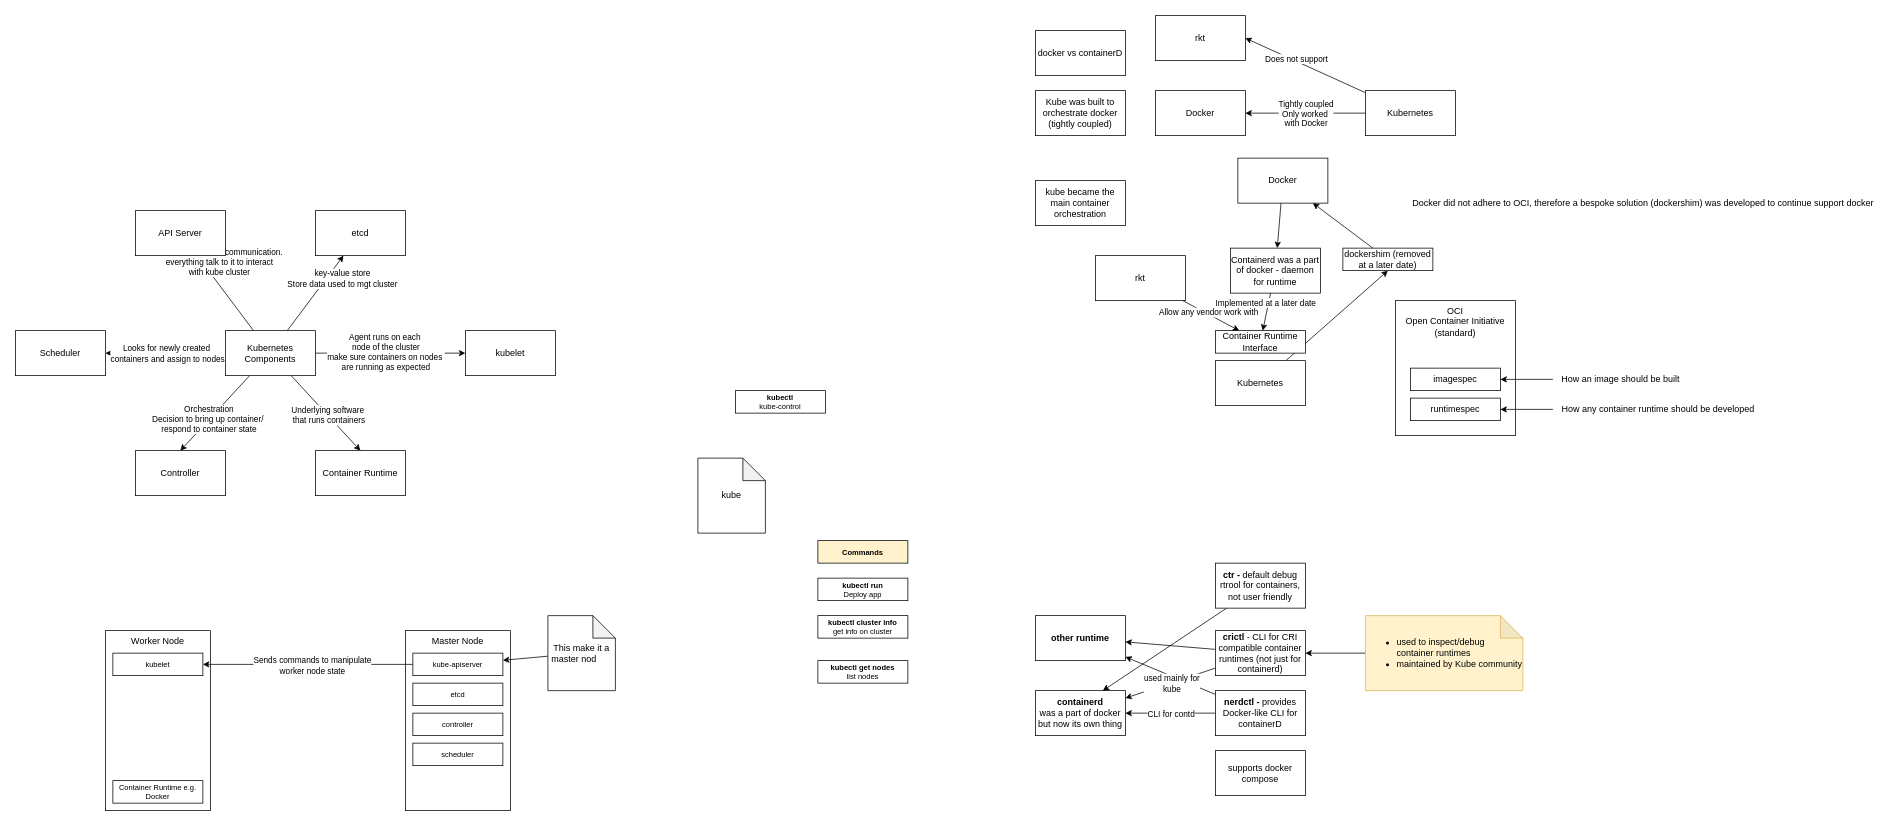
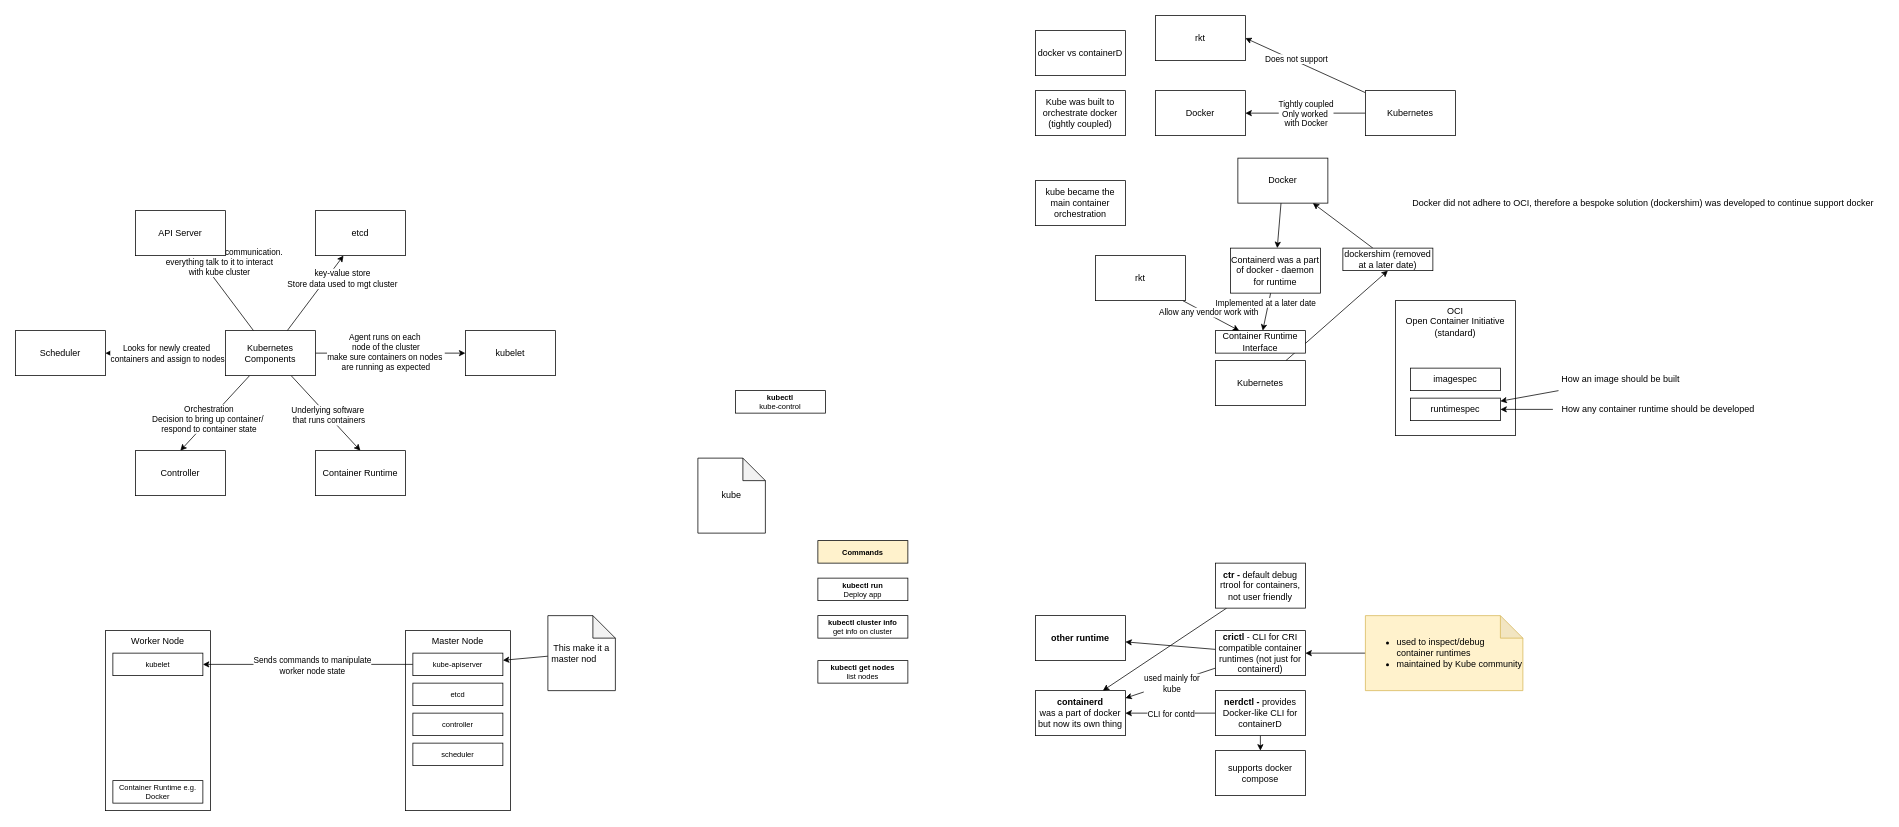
  <mxCell id="0" />
  <mxCell id="1" parent="0" />
  <mxCell id="2" style="edgeStyle=none;rounded=0;orthogonalLoop=1;jettySize=auto;html=1;" edge="1" parent="1" source="14" target="15"><mxGeometry relative="1" as="geometry" /></mxCell>
  <mxCell id="3" value="Frontend for Kube communication.&lt;div&gt;everything talk to it to interact&lt;/div&gt;&lt;div&gt;with kube cluster&lt;/div&gt;" style="edgeLabel;html=1;align=center;verticalAlign=middle;resizable=0;points=[];" vertex="1" connectable="0" parent="2"><mxGeometry x="0.22" y="-1" relative="1" as="geometry"><mxPoint x="-1" y="-30" as="offset" /></mxGeometry></mxCell>
  <mxCell id="4" style="edgeStyle=none;rounded=0;orthogonalLoop=1;jettySize=auto;html=1;" edge="1" parent="1" source="14" target="16"><mxGeometry relative="1" as="geometry" /></mxCell>
  <mxCell id="5" value="key-value store&lt;div&gt;Store data used to mgt cluster&lt;/div&gt;" style="edgeLabel;html=1;align=center;verticalAlign=middle;resizable=0;points=[];" vertex="1" connectable="0" parent="4"><mxGeometry x="-0.168" y="3" relative="1" as="geometry"><mxPoint x="44" y="-26" as="offset" /></mxGeometry></mxCell>
  <mxCell id="6" style="edgeStyle=none;rounded=0;orthogonalLoop=1;jettySize=auto;html=1;" edge="1" parent="1" source="14" target="17"><mxGeometry relative="1" as="geometry" /></mxCell>
  <mxCell id="7" value="Agent runs on each&amp;nbsp;&lt;div&gt;node of the cluster&lt;/div&gt;&lt;div&gt;make sure containers on nodes&amp;nbsp;&lt;/div&gt;&lt;div&gt;are running as expected&lt;/div&gt;" style="edgeLabel;html=1;align=center;verticalAlign=middle;resizable=0;points=[];" vertex="1" connectable="0" parent="6"><mxGeometry x="-0.075" y="2" relative="1" as="geometry"><mxPoint as="offset" /></mxGeometry></mxCell>
  <mxCell id="8" style="edgeStyle=none;rounded=0;orthogonalLoop=1;jettySize=auto;html=1;" edge="1" parent="1" source="14" target="20"><mxGeometry relative="1" as="geometry" /></mxCell>
  <mxCell id="9" value="Looks for newly created&amp;nbsp;&lt;div&gt;containers and assign to nodes&lt;/div&gt;" style="edgeLabel;html=1;align=center;verticalAlign=middle;resizable=0;points=[];" vertex="1" connectable="0" parent="8"><mxGeometry x="-0.023" relative="1" as="geometry"><mxPoint as="offset" /></mxGeometry></mxCell>
  <mxCell id="10" style="edgeStyle=none;rounded=0;orthogonalLoop=1;jettySize=auto;html=1;entryX=0.5;entryY=0;entryDx=0;entryDy=0;" edge="1" parent="1" source="14" target="19"><mxGeometry relative="1" as="geometry" /></mxCell>
  <mxCell id="11" value="Orchestration&lt;div&gt;Decision to bring up container/&amp;nbsp;&lt;/div&gt;&lt;div&gt;respond to container state&lt;/div&gt;" style="edgeLabel;html=1;align=center;verticalAlign=middle;resizable=0;points=[];" vertex="1" connectable="0" parent="10"><mxGeometry x="0.16" y="-1" relative="1" as="geometry"><mxPoint as="offset" /></mxGeometry></mxCell>
  <mxCell id="12" style="edgeStyle=none;rounded=0;orthogonalLoop=1;jettySize=auto;html=1;entryX=0.5;entryY=0;entryDx=0;entryDy=0;" edge="1" parent="1" source="14" target="18"><mxGeometry relative="1" as="geometry" /></mxCell>
  <mxCell id="13" value="Underlying software&amp;nbsp;&lt;div&gt;that runs containers&lt;/div&gt;" style="edgeLabel;html=1;align=center;verticalAlign=middle;resizable=0;points=[];" vertex="1" connectable="0" parent="12"><mxGeometry x="0.063" y="1" relative="1" as="geometry"><mxPoint as="offset" /></mxGeometry></mxCell>
  <mxCell id="14" value="Kubernetes&lt;div&gt;Components&lt;/div&gt;" style="rounded=0;whiteSpace=wrap;html=1;" vertex="1" parent="1"><mxGeometry x="300" y="440" width="120" height="60" as="geometry" /></mxCell>
  <mxCell id="15" value="API Server" style="rounded=0;whiteSpace=wrap;html=1;" vertex="1" parent="1"><mxGeometry x="180" y="280" width="120" height="60" as="geometry" /></mxCell>
  <mxCell id="16" value="etcd" style="rounded=0;whiteSpace=wrap;html=1;" vertex="1" parent="1"><mxGeometry x="420" y="280" width="120" height="60" as="geometry" /></mxCell>
  <mxCell id="17" value="kubelet" style="rounded=0;whiteSpace=wrap;html=1;" vertex="1" parent="1"><mxGeometry x="620" y="440" width="120" height="60" as="geometry" /></mxCell>
  <mxCell id="18" value="Container Runtime" style="rounded=0;whiteSpace=wrap;html=1;" vertex="1" parent="1"><mxGeometry x="420" y="600" width="120" height="60" as="geometry" /></mxCell>
  <mxCell id="19" value="Controller" style="rounded=0;whiteSpace=wrap;html=1;" vertex="1" parent="1"><mxGeometry x="180" y="600" width="120" height="60" as="geometry" /></mxCell>
  <mxCell id="20" value="Scheduler" style="rounded=0;whiteSpace=wrap;html=1;" vertex="1" parent="1"><mxGeometry x="20" y="440" width="120" height="60" as="geometry" /></mxCell>
  <mxCell id="21" value="Worker Node" style="rounded=0;whiteSpace=wrap;html=1;verticalAlign=top;" vertex="1" parent="1"><mxGeometry x="140" y="840" width="140" height="240" as="geometry" /></mxCell>
  <mxCell id="22" value="Container Runtime e.g. Docker" style="rounded=0;whiteSpace=wrap;html=1;fontSize=10;" vertex="1" parent="1"><mxGeometry x="150" y="1040" width="120" height="30" as="geometry" /></mxCell>
  <mxCell id="23" value="Master Node" style="rounded=0;whiteSpace=wrap;html=1;verticalAlign=top;" vertex="1" parent="1"><mxGeometry x="540" y="840" width="140" height="240" as="geometry" /></mxCell>
  <mxCell id="24" value="" style="edgeStyle=none;rounded=0;orthogonalLoop=1;jettySize=auto;html=1;" edge="1" parent="1" source="26" target="29"><mxGeometry relative="1" as="geometry" /></mxCell>
  <mxCell id="25" value="Sends commands to manipulate&lt;div&gt;worker node state&lt;/div&gt;" style="edgeLabel;html=1;align=center;verticalAlign=middle;resizable=0;points=[];" vertex="1" connectable="0" parent="24"><mxGeometry x="-0.035" y="1" relative="1" as="geometry"><mxPoint as="offset" /></mxGeometry></mxCell>
  <mxCell id="26" value="kube-apiserver" style="rounded=0;whiteSpace=wrap;html=1;fontSize=10;" vertex="1" parent="1"><mxGeometry x="550" y="870" width="120" height="30" as="geometry" /></mxCell>
  <mxCell id="27" value="" style="edgeStyle=none;rounded=0;orthogonalLoop=1;jettySize=auto;html=1;" edge="1" parent="1" source="28" target="26"><mxGeometry relative="1" as="geometry" /></mxCell>
  <mxCell id="28" value="This make it a master nod&lt;span style=&quot;white-space: pre;&quot;&gt;&#09;&lt;/span&gt;" style="shape=note;whiteSpace=wrap;html=1;backgroundOutline=1;darkOpacity=0.05;" vertex="1" parent="1"><mxGeometry x="730" y="820" width="90" height="100" as="geometry" /></mxCell>
  <mxCell id="29" value="kubelet" style="rounded=0;whiteSpace=wrap;html=1;fontSize=10;" vertex="1" parent="1"><mxGeometry x="150" y="870" width="120" height="30" as="geometry" /></mxCell>
  <mxCell id="30" value="etcd" style="rounded=0;whiteSpace=wrap;html=1;fontSize=10;" vertex="1" parent="1"><mxGeometry x="550" y="910" width="120" height="30" as="geometry" /></mxCell>
  <mxCell id="31" value="controller" style="rounded=0;whiteSpace=wrap;html=1;fontSize=10;" vertex="1" parent="1"><mxGeometry x="550" y="950" width="120" height="30" as="geometry" /></mxCell>
  <mxCell id="32" value="scheduler" style="rounded=0;whiteSpace=wrap;html=1;fontSize=10;" vertex="1" parent="1"><mxGeometry x="550" y="990" width="120" height="30" as="geometry" /></mxCell>
  <mxCell id="33" value="&lt;b&gt;kubectl&lt;/b&gt;&lt;div&gt;kube-control&lt;/div&gt;" style="rounded=0;whiteSpace=wrap;html=1;fontSize=10;" vertex="1" parent="1"><mxGeometry x="980" y="520" width="120" height="30" as="geometry" /></mxCell>
  <mxCell id="34" value="kube" style="shape=note;whiteSpace=wrap;html=1;backgroundOutline=1;darkOpacity=0.05;" vertex="1" parent="1"><mxGeometry x="930" y="610" width="90" height="100" as="geometry" /></mxCell>
  <mxCell id="35" value="&lt;b&gt;kubectl run&lt;/b&gt;&lt;div&gt;Deploy app&lt;/div&gt;" style="rounded=0;whiteSpace=wrap;html=1;fontSize=10;" vertex="1" parent="1"><mxGeometry x="1090" y="770" width="120" height="30" as="geometry" /></mxCell>
  <mxCell id="36" value="&lt;b&gt;kubectl cluster info&lt;/b&gt;&lt;div&gt;get info on cluster&lt;/div&gt;" style="rounded=0;whiteSpace=wrap;html=1;fontSize=10;" vertex="1" parent="1"><mxGeometry x="1090" y="820" width="120" height="30" as="geometry" /></mxCell>
  <mxCell id="37" value="&lt;b&gt;kubectl get nodes&lt;/b&gt;&lt;div&gt;list nodes&lt;/div&gt;" style="rounded=0;whiteSpace=wrap;html=1;fontSize=10;" vertex="1" parent="1"><mxGeometry x="1090" y="880" width="120" height="30" as="geometry" /></mxCell>
  <mxCell id="38" value="&lt;b&gt;Commands&lt;/b&gt;" style="rounded=0;whiteSpace=wrap;html=1;fontSize=10;fillColor=#fff2cc;" vertex="1" parent="1"><mxGeometry x="1090" y="720" width="120" height="30" as="geometry" /></mxCell>
  <mxCell id="39" value="docker vs containerD" style="rounded=0;whiteSpace=wrap;html=1;" vertex="1" parent="1"><mxGeometry x="1380" y="40" width="120" height="60" as="geometry" /></mxCell>
  <mxCell id="40" value="Kube was built to orchestrate docker (tightly coupled)" style="rounded=0;whiteSpace=wrap;html=1;" vertex="1" parent="1"><mxGeometry x="1380" y="120" width="120" height="60" as="geometry" /></mxCell>
  <mxCell id="41" value="kube became the main container orchestration" style="rounded=0;whiteSpace=wrap;html=1;" vertex="1" parent="1"><mxGeometry x="1380" y="240" width="120" height="60" as="geometry" /></mxCell>
  <mxCell id="42" value="Docker" style="rounded=0;whiteSpace=wrap;html=1;" vertex="1" parent="1"><mxGeometry x="1540" y="120" width="120" height="60" as="geometry" /></mxCell>
  <mxCell id="43" style="edgeStyle=none;rounded=0;orthogonalLoop=1;jettySize=auto;html=1;" edge="1" parent="1" source="47" target="42"><mxGeometry relative="1" as="geometry" /></mxCell>
  <mxCell id="44" value="Tightly coupled&lt;div&gt;Only worked&amp;nbsp;&lt;/div&gt;&lt;div&gt;with Docker&lt;/div&gt;" style="edgeLabel;html=1;align=center;verticalAlign=middle;resizable=0;points=[];" vertex="1" connectable="0" parent="43"><mxGeometry x="0.175" y="3" relative="1" as="geometry"><mxPoint x="14" y="-3" as="offset" /></mxGeometry></mxCell>
  <mxCell id="45" style="edgeStyle=none;rounded=0;orthogonalLoop=1;jettySize=auto;html=1;entryX=1;entryY=0.5;entryDx=0;entryDy=0;" edge="1" parent="1" source="47" target="48"><mxGeometry relative="1" as="geometry" /></mxCell>
  <mxCell id="46" value="Does not support" style="edgeLabel;html=1;align=center;verticalAlign=middle;resizable=0;points=[];" vertex="1" connectable="0" parent="45"><mxGeometry x="0.176" y="-3" relative="1" as="geometry"><mxPoint as="offset" /></mxGeometry></mxCell>
  <mxCell id="47" value="Kubernetes" style="rounded=0;whiteSpace=wrap;html=1;" vertex="1" parent="1"><mxGeometry x="1820" y="120" width="120" height="60" as="geometry" /></mxCell>
  <mxCell id="48" value="rkt" style="rounded=0;whiteSpace=wrap;html=1;" vertex="1" parent="1"><mxGeometry x="1540" y="20" width="120" height="60" as="geometry" /></mxCell>
  <mxCell id="49" style="edgeStyle=none;rounded=0;orthogonalLoop=1;jettySize=auto;html=1;entryX=0.5;entryY=1;entryDx=0;entryDy=0;" edge="1" parent="1" source="50" target="65"><mxGeometry relative="1" as="geometry" /></mxCell>
  <mxCell id="50" value="Kubernetes" style="rounded=0;whiteSpace=wrap;html=1;" vertex="1" parent="1"><mxGeometry x="1620" y="480" width="120" height="60" as="geometry" /></mxCell>
  <mxCell id="51" value="Container Runtime Interface" style="rounded=0;whiteSpace=wrap;html=1;" vertex="1" parent="1"><mxGeometry x="1620" y="440" width="120" height="30" as="geometry" /></mxCell>
  <mxCell id="52" style="edgeStyle=none;rounded=0;orthogonalLoop=1;jettySize=auto;html=1;" edge="1" parent="1" source="53" target="69"><mxGeometry relative="1" as="geometry" /></mxCell>
  <mxCell id="53" value="Docker" style="rounded=0;whiteSpace=wrap;html=1;" vertex="1" parent="1"><mxGeometry x="1650" y="210" width="120" height="60" as="geometry" /></mxCell>
  <mxCell id="54" style="edgeStyle=none;rounded=0;orthogonalLoop=1;jettySize=auto;html=1;" edge="1" parent="1" source="56" target="51"><mxGeometry relative="1" as="geometry" /></mxCell>
  <mxCell id="55" value="Allow any vendor work with" style="edgeLabel;html=1;align=center;verticalAlign=middle;resizable=0;points=[];" vertex="1" connectable="0" parent="54"><mxGeometry x="-0.121" y="2" relative="1" as="geometry"><mxPoint as="offset" /></mxGeometry></mxCell>
  <mxCell id="56" value="rkt" style="rounded=0;whiteSpace=wrap;html=1;" vertex="1" parent="1"><mxGeometry x="1460" y="340" width="120" height="60" as="geometry" /></mxCell>
  <mxCell id="57" value="OCI&lt;div&gt;Open Container Initiative (standard)&lt;/div&gt;" style="rounded=0;whiteSpace=wrap;html=1;verticalAlign=top;" vertex="1" parent="1"><mxGeometry x="1860" y="400" width="160" height="180" as="geometry" /></mxCell>
  <mxCell id="58" value="imagespec" style="rounded=0;whiteSpace=wrap;html=1;" vertex="1" parent="1"><mxGeometry x="1880" y="490" width="120" height="30" as="geometry" /></mxCell>
  <mxCell id="59" value="runtimespec" style="rounded=0;whiteSpace=wrap;html=1;" vertex="1" parent="1"><mxGeometry x="1880" y="530" width="120" height="30" as="geometry" /></mxCell>
- <mxCell id="60" value="" style="edgeStyle=none;rounded=0;orthogonalLoop=1;jettySize=auto;html=1;entryX=1;entryY=0.5;entryDx=0;entryDy=0;" edge="1" parent="1" source="61" target="58"><mxGeometry relative="1" as="geometry" /></mxCell>
+ <mxCell id="60" value="" style="edgeStyle=none;rounded=0;orthogonalLoop=1;jettySize=auto;html=1;" edge="1" parent="1" source="61" target="59"><mxGeometry relative="1" as="geometry" /></mxCell>
  <mxCell id="61" value="How an image should be built" style="text;html=1;align=center;verticalAlign=middle;resizable=0;points=[];autosize=1;strokeColor=none;fillColor=none;" vertex="1" parent="1"><mxGeometry x="2070" y="490" width="180" height="30" as="geometry" /></mxCell>
  <mxCell id="62" value="" style="edgeStyle=none;rounded=0;orthogonalLoop=1;jettySize=auto;html=1;" edge="1" parent="1" source="63" target="59"><mxGeometry relative="1" as="geometry" /></mxCell>
  <mxCell id="63" value="How any container runtime should be developed" style="text;html=1;align=center;verticalAlign=middle;resizable=0;points=[];autosize=1;strokeColor=none;fillColor=none;" vertex="1" parent="1"><mxGeometry x="2070" y="530" width="280" height="30" as="geometry" /></mxCell>
  <mxCell id="64" style="edgeStyle=none;rounded=0;orthogonalLoop=1;jettySize=auto;html=1;" edge="1" parent="1" source="65" target="53"><mxGeometry relative="1" as="geometry" /></mxCell>
  <mxCell id="65" value="dockershim (removed at a later date)" style="rounded=0;whiteSpace=wrap;html=1;" vertex="1" parent="1"><mxGeometry x="1790" y="330" width="120" height="30" as="geometry" /></mxCell>
  <mxCell id="66" value="Docker did not adhere to OCI, therefore a bespoke solution (dockershim) was developed to continue support docker" style="text;html=1;align=center;verticalAlign=middle;resizable=0;points=[];autosize=1;strokeColor=none;fillColor=none;" vertex="1" parent="1"><mxGeometry x="1870" y="255" width="640" height="30" as="geometry" /></mxCell>
  <mxCell id="67" style="edgeStyle=none;rounded=0;orthogonalLoop=1;jettySize=auto;html=1;" edge="1" parent="1" source="69" target="51"><mxGeometry relative="1" as="geometry" /></mxCell>
  <mxCell id="68" value="Implemented at a later date" style="edgeLabel;html=1;align=center;verticalAlign=middle;resizable=0;points=[];" vertex="1" connectable="0" parent="67"><mxGeometry x="-0.459" y="-4" relative="1" as="geometry"><mxPoint as="offset" /></mxGeometry></mxCell>
  <mxCell id="69" value="Containerd was a part of docker - daemon for runtime" style="rounded=0;whiteSpace=wrap;html=1;" vertex="1" parent="1"><mxGeometry x="1640" y="330" width="120" height="60" as="geometry" /></mxCell>
  <mxCell id="70" value="&lt;b&gt;containerd&lt;/b&gt;&lt;div&gt;was a part of docker but now its own thing&lt;/div&gt;" style="rounded=0;whiteSpace=wrap;html=1;" vertex="1" parent="1"><mxGeometry x="1380" y="920" width="120" height="60" as="geometry" /></mxCell>
- <mxCell id="71" value="" style="edgeStyle=none;rounded=0;orthogonalLoop=1;jettySize=auto;html=1;" edge="1" parent="1" source="74" target="84"><mxGeometry relative="1" as="geometry" /></mxCell>
+ <mxCell id="71" value="" style="edgeStyle=none;rounded=0;orthogonalLoop=1;jettySize=auto;html=1;" edge="1" parent="1" source="74" target="75"><mxGeometry relative="1" as="geometry" /></mxCell>
  <mxCell id="72" style="edgeStyle=none;rounded=0;orthogonalLoop=1;jettySize=auto;html=1;" edge="1" parent="1" source="74" target="70"><mxGeometry relative="1" as="geometry" /></mxCell>
  <mxCell id="73" value="CLI for contd" style="edgeLabel;html=1;align=center;verticalAlign=middle;resizable=0;points=[];" vertex="1" connectable="0" parent="72"><mxGeometry x="0.153" y="2" relative="1" as="geometry"><mxPoint x="9" y="-2" as="offset" /></mxGeometry></mxCell>
  <mxCell id="74" value="&lt;b&gt;nerdctl - &lt;/b&gt;provides Docker-like CLI for containerD" style="rounded=0;whiteSpace=wrap;html=1;" vertex="1" parent="1"><mxGeometry x="1620" y="920" width="120" height="60" as="geometry" /></mxCell>
  <mxCell id="75" value="supports docker compose" style="rounded=0;whiteSpace=wrap;html=1;" vertex="1" parent="1"><mxGeometry x="1620" y="1000" width="120" height="60" as="geometry" /></mxCell>
  <mxCell id="76" style="edgeStyle=none;rounded=0;orthogonalLoop=1;jettySize=auto;html=1;" edge="1" parent="1" source="79" target="70"><mxGeometry relative="1" as="geometry" /></mxCell>
  <mxCell id="77" value="used mainly for&lt;div&gt;kube&lt;/div&gt;" style="edgeLabel;html=1;align=center;verticalAlign=middle;resizable=0;points=[];" vertex="1" connectable="0" parent="76"><mxGeometry x="-0.023" y="1" relative="1" as="geometry"><mxPoint as="offset" /></mxGeometry></mxCell>
  <mxCell id="78" style="edgeStyle=none;rounded=0;orthogonalLoop=1;jettySize=auto;html=1;" edge="1" parent="1" source="79" target="84"><mxGeometry relative="1" as="geometry" /></mxCell>
  <mxCell id="79" value="&lt;b&gt;crictl &lt;/b&gt;- CLI for CRI compatible container runtimes (not just for containerd)" style="rounded=0;whiteSpace=wrap;html=1;" vertex="1" parent="1"><mxGeometry x="1620" y="840" width="120" height="60" as="geometry" /></mxCell>
  <mxCell id="80" style="edgeStyle=none;rounded=0;orthogonalLoop=1;jettySize=auto;html=1;" edge="1" parent="1" source="81" target="79"><mxGeometry relative="1" as="geometry" /></mxCell>
  <mxCell id="81" value="&lt;ul&gt;&lt;li&gt;used to inspect/debug container runtimes&lt;/li&gt;&lt;li&gt;maintained by Kube community&lt;/li&gt;&lt;/ul&gt;" style="shape=note;whiteSpace=wrap;html=1;backgroundOutline=1;darkOpacity=0.05;fillColor=#fff2cc;strokeColor=#d6b656;align=left;" vertex="1" parent="1"><mxGeometry x="1820" y="820" width="210" height="100" as="geometry" /></mxCell>
  <mxCell id="82" style="edgeStyle=none;rounded=0;orthogonalLoop=1;jettySize=auto;html=1;entryX=0.75;entryY=0;entryDx=0;entryDy=0;" edge="1" parent="1" source="83" target="70"><mxGeometry relative="1" as="geometry" /></mxCell>
  <mxCell id="83" value="&lt;b&gt;ctr - &lt;/b&gt;default debug rtrool for containers, not user friendly" style="rounded=0;whiteSpace=wrap;html=1;" vertex="1" parent="1"><mxGeometry x="1620" y="750" width="120" height="60" as="geometry" /></mxCell>
  <mxCell id="84" value="&lt;b&gt;other runtime&lt;/b&gt;" style="rounded=0;whiteSpace=wrap;html=1;" vertex="1" parent="1"><mxGeometry x="1380" y="820" width="120" height="60" as="geometry" /></mxCell>
